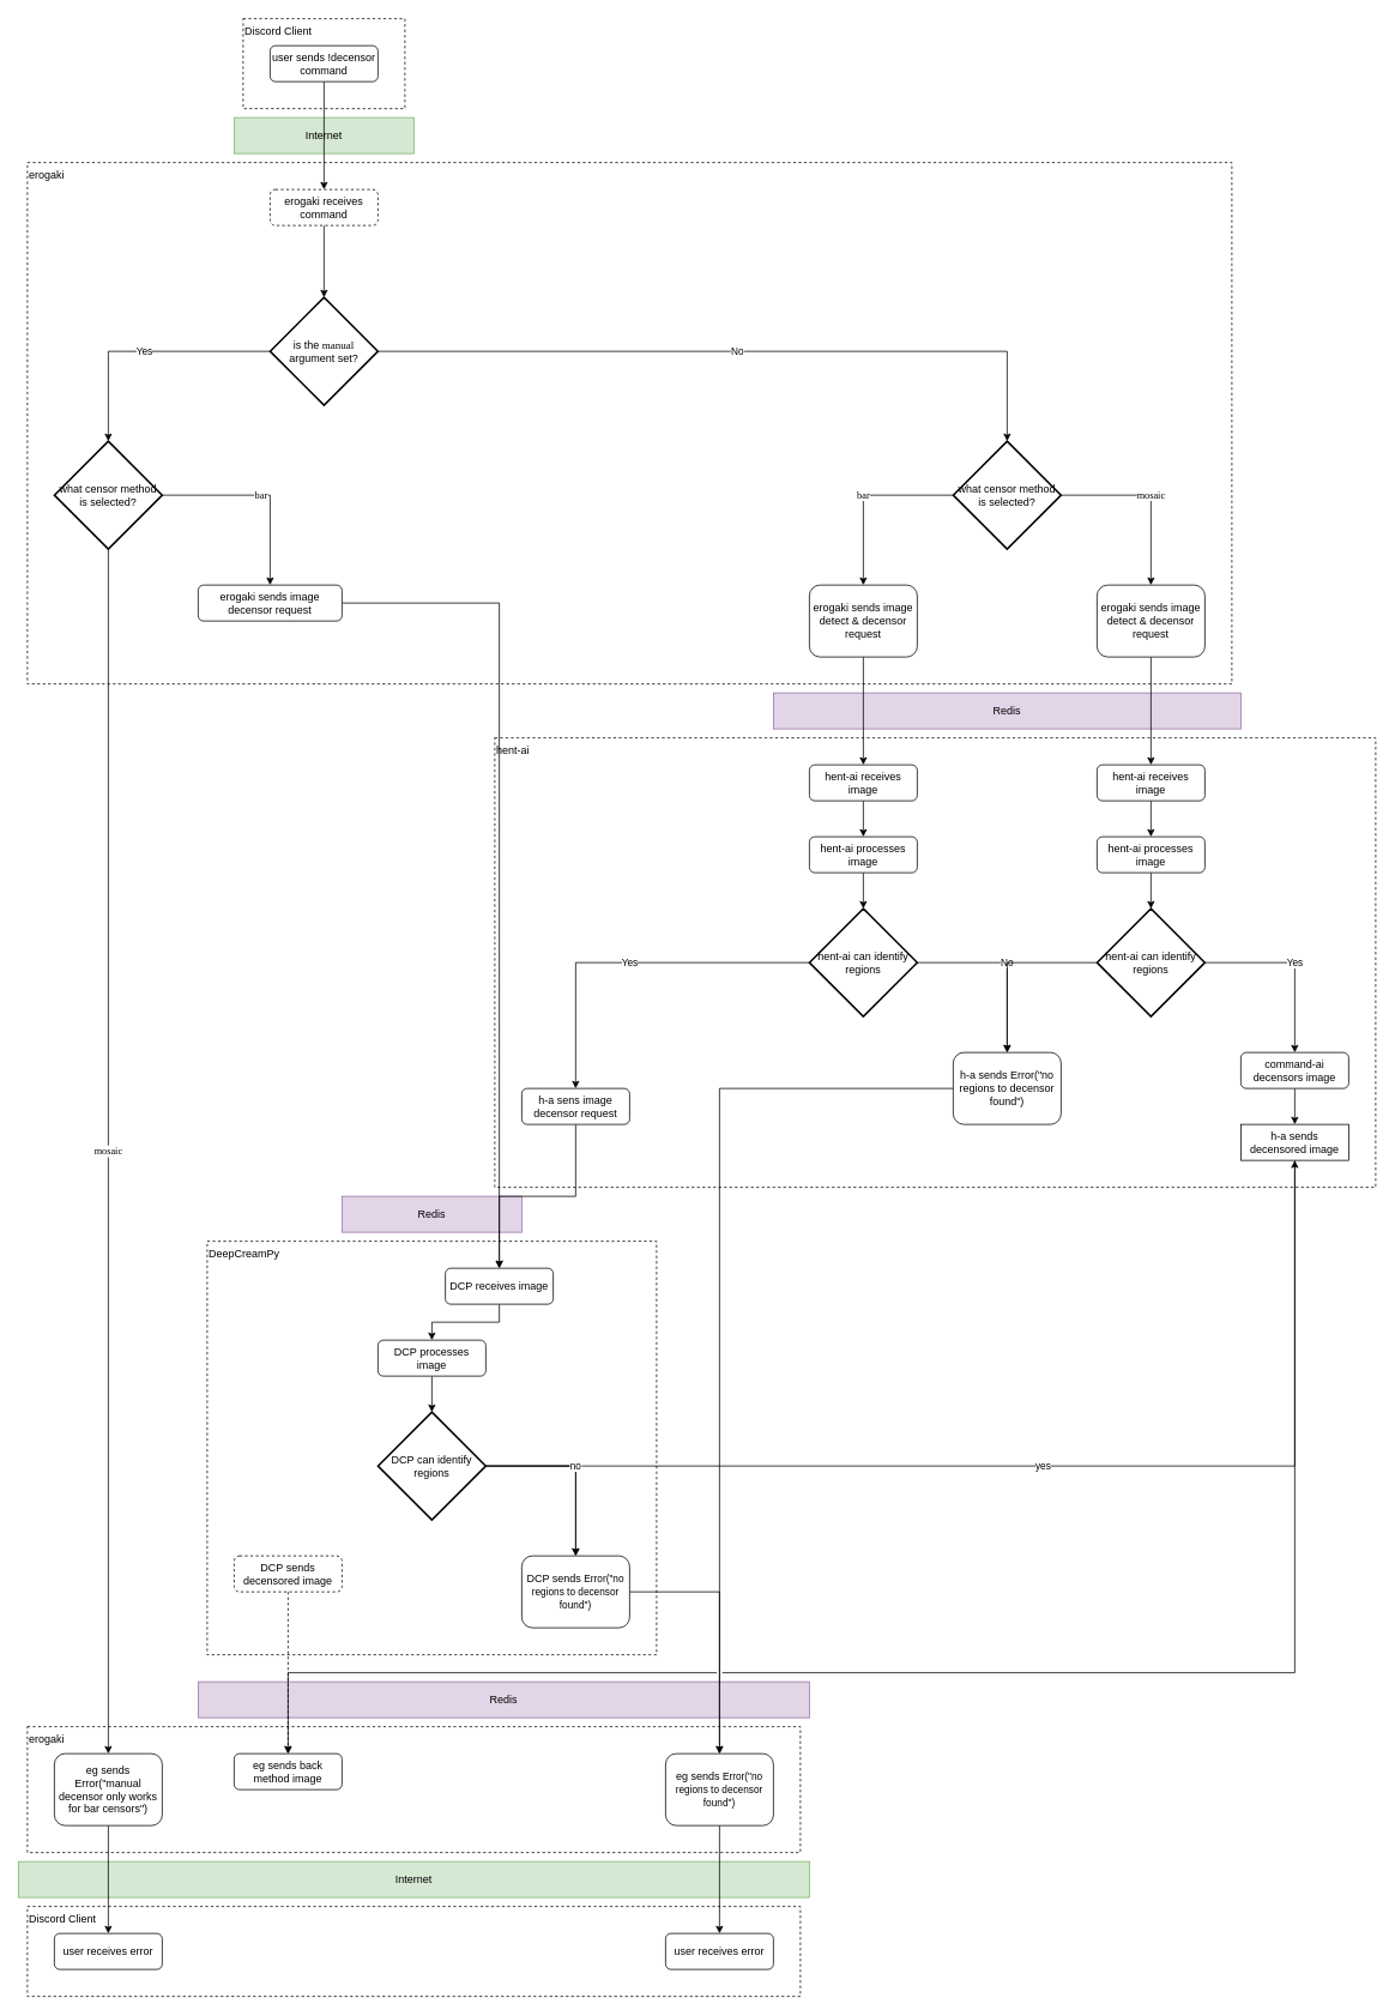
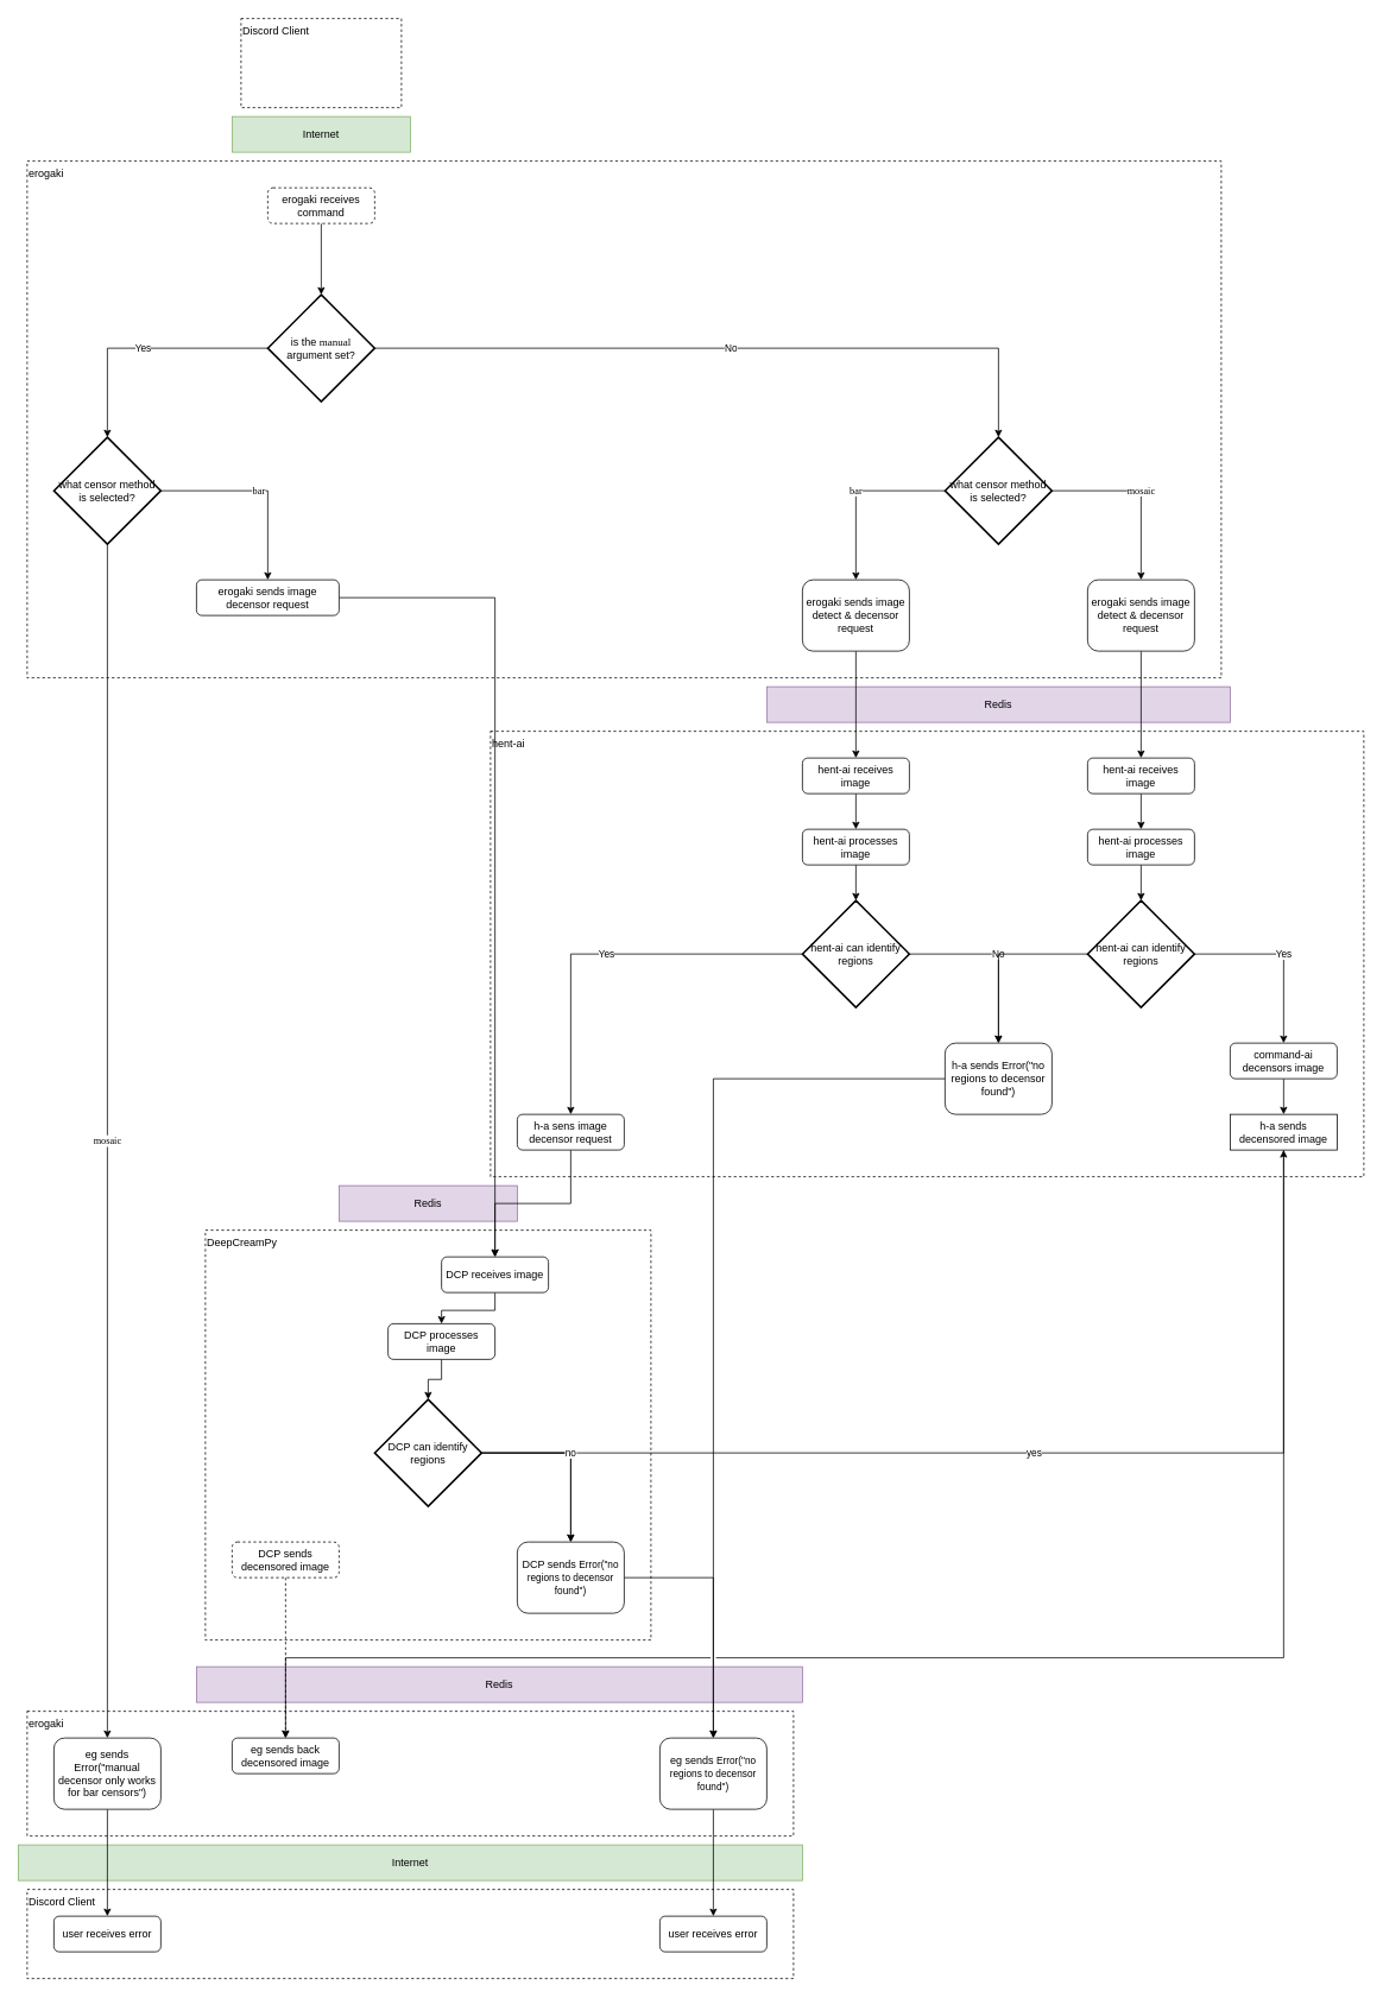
  <mxCell id="0" />
  <mxCell id="1" parent="0" />
  <mxCell id="2" value="Internet" style="rounded=0;whiteSpace=wrap;html=1;fontFamily=Helvetica;fillColor=#d5e8d4;strokeColor=#82b366;" vertex="1" parent="1"><mxGeometry x="260" y="130" width="200" height="40" as="geometry" /></mxCell>
  <mxCell id="3" value="Internet" style="rounded=0;whiteSpace=wrap;html=1;fontFamily=Helvetica;fillColor=#d5e8d4;strokeColor=#82b366;" vertex="1" parent="1"><mxGeometry x="20" y="2070" width="880" height="40" as="geometry" /></mxCell>
  <mxCell id="4" value="Discord Client" style="rounded=0;whiteSpace=wrap;html=1;fontFamily=Helvetica;align=left;verticalAlign=top;dashed=1;" vertex="1" parent="1"><mxGeometry x="270" y="20" width="180" height="100" as="geometry" /></mxCell>
  <mxCell id="5" value="erogaki" style="rounded=0;whiteSpace=wrap;html=1;fontFamily=Helvetica;align=left;verticalAlign=top;dashed=1;" vertex="1" parent="1"><mxGeometry x="30" y="180" width="1340" height="580" as="geometry" /></mxCell>
  <mxCell id="6" value="hent-ai" style="rounded=0;whiteSpace=wrap;html=1;fontFamily=Helvetica;align=left;verticalAlign=top;dashed=1;" vertex="1" parent="1"><mxGeometry x="550" y="820" width="980" height="500" as="geometry" /></mxCell>
  <mxCell id="7" value="DeepCreamPy" style="rounded=0;whiteSpace=wrap;html=1;fontFamily=Helvetica;align=left;verticalAlign=top;dashed=1;" vertex="1" parent="1"><mxGeometry x="230" y="1380" width="500" height="460" as="geometry" /></mxCell>
  <mxCell id="8" value="erogaki" style="rounded=0;whiteSpace=wrap;html=1;fontFamily=Helvetica;align=left;verticalAlign=top;dashed=1;" vertex="1" parent="1"><mxGeometry x="30" y="1920" width="860" height="140" as="geometry" /></mxCell>
  <mxCell id="9" value="Discord Client" style="rounded=0;whiteSpace=wrap;html=1;fontFamily=Helvetica;align=left;verticalAlign=top;dashed=1;" vertex="1" parent="1"><mxGeometry x="30" y="2120" width="860" height="100" as="geometry" /></mxCell>
  <mxCell id="10" value="Redis" style="rounded=0;whiteSpace=wrap;html=1;fontFamily=Helvetica;fillColor=#e1d5e7;strokeColor=#9673a6;" vertex="1" parent="1"><mxGeometry x="220" y="1870" width="680" height="40" as="geometry" /></mxCell>
  <mxCell id="11" value="Redis" style="rounded=0;whiteSpace=wrap;html=1;fontFamily=Helvetica;fillColor=#e1d5e7;strokeColor=#9673a6;" vertex="1" parent="1"><mxGeometry x="860" y="770" width="520" height="40" as="geometry" /></mxCell>
  <mxCell id="12" value="Redis" style="rounded=0;whiteSpace=wrap;html=1;fontFamily=Helvetica;fillColor=#e1d5e7;strokeColor=#9673a6;" vertex="1" parent="1"><mxGeometry x="380" y="1330" width="200" height="40" as="geometry" /></mxCell>
  <mxCell id="13" style="edgeStyle=orthogonalEdgeStyle;rounded=0;orthogonalLoop=1;jettySize=auto;html=1;entryX=0.5;entryY=0;entryDx=0;entryDy=0;entryPerimeter=0;" edge="1" parent="1" source="14" target="17"><mxGeometry relative="1" as="geometry" /></mxCell>
  <mxCell id="14" value="erogaki receives command" style="rounded=1;whiteSpace=wrap;html=1;dashed=1;" vertex="1" parent="1"><mxGeometry x="300" y="210" width="120" height="40" as="geometry" /></mxCell>
  <mxCell id="15" value="Yes" style="edgeStyle=orthogonalEdgeStyle;rounded=0;orthogonalLoop=1;jettySize=auto;html=1;entryX=0.5;entryY=0;entryDx=0;entryDy=0;entryPerimeter=0;" edge="1" parent="1" source="17" target="20"><mxGeometry relative="1" as="geometry" /></mxCell>
  <mxCell id="16" value="No" style="edgeStyle=orthogonalEdgeStyle;rounded=0;orthogonalLoop=1;jettySize=auto;html=1;entryX=0.5;entryY=0;entryDx=0;entryDy=0;entryPerimeter=0;" edge="1" parent="1" source="17" target="23"><mxGeometry relative="1" as="geometry"><mxPoint x="518.08" y="494.8" as="targetPoint" /></mxGeometry></mxCell>
  <mxCell id="17" value="&lt;p&gt;is the &lt;font face=&quot;JetBrains Mono NL&quot;&gt;manual&lt;/font&gt; argument set?&lt;/p&gt;" style="strokeWidth=2;html=1;shape=mxgraph.flowchart.decision;whiteSpace=wrap;" vertex="1" parent="1"><mxGeometry x="300" y="330" width="120" height="120" as="geometry" /></mxCell>
  <mxCell id="18" value="bar" style="edgeStyle=orthogonalEdgeStyle;rounded=0;orthogonalLoop=1;jettySize=auto;html=1;fontFamily=JetBrains Mono NL;exitX=1;exitY=0.5;exitDx=0;exitDy=0;exitPerimeter=0;" edge="1" parent="1" source="20" target="25"><mxGeometry relative="1" as="geometry"><mxPoint x="310" y="1210" as="sourcePoint" /></mxGeometry></mxCell>
  <mxCell id="19" value="mosaic" style="edgeStyle=orthogonalEdgeStyle;rounded=0;orthogonalLoop=1;jettySize=auto;html=1;entryX=0.5;entryY=0;entryDx=0;entryDy=0;fontFamily=JetBrains Mono NL;" edge="1" parent="1" source="20" target="41"><mxGeometry relative="1" as="geometry" /></mxCell>
  <mxCell id="20" value="&lt;p&gt;what censor method is selected?&lt;/p&gt;" style="strokeWidth=2;html=1;shape=mxgraph.flowchart.decision;whiteSpace=wrap;" vertex="1" parent="1"><mxGeometry x="60" y="490" width="120" height="120" as="geometry" /></mxCell>
  <mxCell id="21" value="bar" style="edgeStyle=orthogonalEdgeStyle;rounded=0;orthogonalLoop=1;jettySize=auto;html=1;fontFamily=JetBrains Mono NL;" edge="1" parent="1" source="23" target="47"><mxGeometry relative="1" as="geometry" /></mxCell>
  <mxCell id="22" value="&lt;font face=&quot;JetBrains Mono NL&quot;&gt;mosaic&lt;/font&gt;" style="edgeStyle=orthogonalEdgeStyle;rounded=0;orthogonalLoop=1;jettySize=auto;html=1;fontFamily=Helvetica;" edge="1" parent="1" source="23" target="60"><mxGeometry relative="1" as="geometry" /></mxCell>
  <mxCell id="23" value="&lt;p&gt;what censor method is selected?&lt;/p&gt;" style="strokeWidth=2;html=1;shape=mxgraph.flowchart.decision;whiteSpace=wrap;" vertex="1" parent="1"><mxGeometry x="1060" y="490" width="120" height="120" as="geometry" /></mxCell>
  <mxCell id="24" style="edgeStyle=orthogonalEdgeStyle;rounded=0;orthogonalLoop=1;jettySize=auto;html=1;entryX=0.5;entryY=0;entryDx=0;entryDy=0;" edge="1" parent="1" source="25" target="29"><mxGeometry relative="1" as="geometry" /></mxCell>
  <mxCell id="25" value="erogaki sends image decensor request" style="rounded=1;whiteSpace=wrap;html=1;" vertex="1" parent="1"><mxGeometry x="220" y="650" width="160" height="40" as="geometry" /></mxCell>
- <mxCell id="26" style="edgeStyle=orthogonalEdgeStyle;rounded=0;orthogonalLoop=1;jettySize=auto;html=1;entryX=0.5;entryY=0;entryDx=0;entryDy=0;" edge="1" parent="1" source="27" target="14"><mxGeometry relative="1" as="geometry" /></mxCell>
- <mxCell id="27" value="user sends !decensor command" style="rounded=1;whiteSpace=wrap;html=1;" vertex="1" parent="1"><mxGeometry x="300" y="50" width="120" height="40" as="geometry" /></mxCell>
  <mxCell id="28" style="edgeStyle=orthogonalEdgeStyle;rounded=0;orthogonalLoop=1;jettySize=auto;html=1;entryX=0.5;entryY=0;entryDx=0;entryDy=0;" edge="1" parent="1" source="29" target="31"><mxGeometry relative="1" as="geometry" /></mxCell>
  <mxCell id="29" value="DCP receives image" style="rounded=1;whiteSpace=wrap;html=1;" vertex="1" parent="1"><mxGeometry x="495" y="1410" width="120" height="40" as="geometry" /></mxCell>
  <mxCell id="30" style="edgeStyle=orthogonalEdgeStyle;rounded=0;orthogonalLoop=1;jettySize=auto;html=1;entryX=0.5;entryY=0;entryDx=0;entryDy=0;entryPerimeter=0;" edge="1" parent="1" source="31" target="36"><mxGeometry relative="1" as="geometry" /></mxCell>
- <mxCell id="31" value="DCP processes image" style="rounded=1;whiteSpace=wrap;html=1;" vertex="1" parent="1"><mxGeometry x="420" y="1490" width="120" height="40" as="geometry" /></mxCell>
+ <mxCell id="31" value="DCP processes image" style="rounded=1;whiteSpace=wrap;html=1;" vertex="1" parent="1"><mxGeometry x="435" y="1485" width="120" height="40" as="geometry" /></mxCell>
  <mxCell id="32" style="edgeStyle=orthogonalEdgeStyle;rounded=0;orthogonalLoop=1;jettySize=auto;html=1;entryX=0.5;entryY=0;entryDx=0;entryDy=0;fontFamily=JetBrains Mono NL;dashed=1;" edge="1" parent="1" source="33" target="39"><mxGeometry relative="1" as="geometry" /></mxCell>
  <mxCell id="33" value="DCP sends decensored image" style="rounded=1;whiteSpace=wrap;html=1;dashed=1;" vertex="1" parent="1"><mxGeometry x="260" y="1730" width="120" height="40" as="geometry" /></mxCell>
  <mxCell id="34" value="yes" style="edgeStyle=orthogonalEdgeStyle;rounded=0;orthogonalLoop=1;jettySize=auto;html=1;" edge="1" parent="1" source="36" target="71"><mxGeometry relative="1" as="geometry" /></mxCell>
  <mxCell id="35" value="no" style="edgeStyle=orthogonalEdgeStyle;rounded=0;orthogonalLoop=1;jettySize=auto;html=1;entryX=0.5;entryY=0;entryDx=0;entryDy=0;fontFamily=Helvetica;" edge="1" parent="1" source="36" target="38"><mxGeometry relative="1" as="geometry" /></mxCell>
  <mxCell id="36" value="&lt;p&gt;DCP can identify regions&lt;/p&gt;" style="strokeWidth=2;html=1;shape=mxgraph.flowchart.decision;whiteSpace=wrap;" vertex="1" parent="1"><mxGeometry x="420" y="1570" width="120" height="120" as="geometry" /></mxCell>
  <mxCell id="37" style="edgeStyle=orthogonalEdgeStyle;rounded=0;orthogonalLoop=1;jettySize=auto;html=1;entryX=0.5;entryY=0;entryDx=0;entryDy=0;fontFamily=JetBrains Mono NL;" edge="1" parent="1" source="38" target="43"><mxGeometry relative="1" as="geometry" /></mxCell>
  <mxCell id="38" value="DCP sends&amp;nbsp;&lt;span style=&quot;font-size: 11px ; background-color: rgb(255 , 255 , 255)&quot;&gt;Error(&quot;no regions to decensor found&quot;)&lt;/span&gt;" style="rounded=1;whiteSpace=wrap;html=1;" vertex="1" parent="1"><mxGeometry x="580" y="1730" width="120" height="80" as="geometry" /></mxCell>
- <mxCell id="39" value="eg sends back method image" style="rounded=1;whiteSpace=wrap;html=1;" vertex="1" parent="1"><mxGeometry x="260" y="1950" width="120" height="40" as="geometry" /></mxCell>
+ <mxCell id="39" value="eg sends back decensored image" style="rounded=1;whiteSpace=wrap;html=1;" vertex="1" parent="1"><mxGeometry x="260" y="1950" width="120" height="40" as="geometry" /></mxCell>
  <mxCell id="40" style="edgeStyle=orthogonalEdgeStyle;rounded=0;orthogonalLoop=1;jettySize=auto;html=1;fontFamily=JetBrains Mono NL;" edge="1" parent="1" source="41" target="45"><mxGeometry relative="1" as="geometry" /></mxCell>
  <mxCell id="41" value="eg sends Error(&quot;manual decensor only works for bar censors&quot;)" style="rounded=1;whiteSpace=wrap;html=1;" vertex="1" parent="1"><mxGeometry x="60" y="1950" width="120" height="80" as="geometry" /></mxCell>
  <mxCell id="42" style="edgeStyle=orthogonalEdgeStyle;rounded=0;orthogonalLoop=1;jettySize=auto;html=1;entryX=0.5;entryY=0;entryDx=0;entryDy=0;fontFamily=Helvetica;" edge="1" parent="1" source="43" target="44"><mxGeometry relative="1" as="geometry" /></mxCell>
  <mxCell id="43" value="eg sends&amp;nbsp;&lt;span style=&quot;font-size: 11px ; background-color: rgb(255 , 255 , 255)&quot;&gt;Error(&quot;no regions to decensor found&quot;)&lt;/span&gt;" style="rounded=1;whiteSpace=wrap;html=1;" vertex="1" parent="1"><mxGeometry x="740" y="1950" width="120" height="80" as="geometry" /></mxCell>
  <mxCell id="44" value="user receives error" style="rounded=1;whiteSpace=wrap;html=1;" vertex="1" parent="1"><mxGeometry x="740" y="2150" width="120" height="40" as="geometry" /></mxCell>
  <mxCell id="45" value="user receives error" style="rounded=1;whiteSpace=wrap;html=1;" vertex="1" parent="1"><mxGeometry x="60" y="2150" width="120" height="40" as="geometry" /></mxCell>
  <mxCell id="46" style="edgeStyle=orthogonalEdgeStyle;rounded=0;orthogonalLoop=1;jettySize=auto;html=1;fontFamily=Helvetica;" edge="1" parent="1" source="47" target="49"><mxGeometry relative="1" as="geometry" /></mxCell>
  <mxCell id="47" value="erogaki sends image detect &amp;amp; decensor request" style="rounded=1;whiteSpace=wrap;html=1;" vertex="1" parent="1"><mxGeometry x="900" y="650" width="120" height="80" as="geometry" /></mxCell>
  <mxCell id="48" style="edgeStyle=orthogonalEdgeStyle;rounded=0;orthogonalLoop=1;jettySize=auto;html=1;entryX=0.5;entryY=0;entryDx=0;entryDy=0;fontFamily=Helvetica;" edge="1" parent="1" source="49" target="58"><mxGeometry relative="1" as="geometry" /></mxCell>
  <mxCell id="49" value="hent-ai receives image" style="rounded=1;whiteSpace=wrap;html=1;" vertex="1" parent="1"><mxGeometry x="900" y="850" width="120" height="40" as="geometry" /></mxCell>
  <mxCell id="50" value="Yes" style="edgeStyle=orthogonalEdgeStyle;rounded=0;orthogonalLoop=1;jettySize=auto;html=1;entryX=0.5;entryY=0;entryDx=0;entryDy=0;fontFamily=Helvetica;" edge="1" parent="1" source="52" target="54"><mxGeometry relative="1" as="geometry" /></mxCell>
  <mxCell id="51" value="No" style="edgeStyle=orthogonalEdgeStyle;rounded=0;orthogonalLoop=1;jettySize=auto;html=1;entryX=0.5;entryY=0;entryDx=0;entryDy=0;fontFamily=Helvetica;" edge="1" parent="1" source="52" target="56"><mxGeometry relative="1" as="geometry" /></mxCell>
  <mxCell id="52" value="&lt;p&gt;hent-ai can identify regions&lt;/p&gt;" style="strokeWidth=2;html=1;shape=mxgraph.flowchart.decision;whiteSpace=wrap;" vertex="1" parent="1"><mxGeometry x="900" y="1010" width="120" height="120" as="geometry" /></mxCell>
  <mxCell id="53" style="edgeStyle=orthogonalEdgeStyle;rounded=0;orthogonalLoop=1;jettySize=auto;html=1;entryX=0.5;entryY=0;entryDx=0;entryDy=0;fontFamily=Helvetica;" edge="1" parent="1" source="54" target="29"><mxGeometry relative="1" as="geometry" /></mxCell>
- <mxCell id="54" value="h-a sens image decensor request" style="rounded=1;whiteSpace=wrap;html=1;" vertex="1" parent="1"><mxGeometry x="580" y="1210" width="120" height="40" as="geometry" /></mxCell>
+ <mxCell id="54" value="h-a sens image decensor request" style="rounded=1;whiteSpace=wrap;html=1;" vertex="1" parent="1"><mxGeometry x="580" y="1250" width="120" height="40" as="geometry" /></mxCell>
  <mxCell id="55" style="edgeStyle=orthogonalEdgeStyle;rounded=0;orthogonalLoop=1;jettySize=auto;html=1;entryX=0.5;entryY=0;entryDx=0;entryDy=0;fontFamily=Helvetica;" edge="1" parent="1" source="56" target="43"><mxGeometry relative="1" as="geometry" /></mxCell>
  <mxCell id="56" value="h-a sends Error(&quot;no regions to decensor found&quot;)" style="rounded=1;whiteSpace=wrap;html=1;" vertex="1" parent="1"><mxGeometry x="1060" y="1170" width="120" height="80" as="geometry" /></mxCell>
  <mxCell id="57" style="edgeStyle=orthogonalEdgeStyle;rounded=0;orthogonalLoop=1;jettySize=auto;html=1;entryX=0.5;entryY=0;entryDx=0;entryDy=0;entryPerimeter=0;fontFamily=Helvetica;" edge="1" parent="1" source="58" target="52"><mxGeometry relative="1" as="geometry" /></mxCell>
  <mxCell id="58" value="hent-ai processes image" style="rounded=1;whiteSpace=wrap;html=1;" vertex="1" parent="1"><mxGeometry x="900" y="930" width="120" height="40" as="geometry" /></mxCell>
  <mxCell id="59" style="edgeStyle=orthogonalEdgeStyle;rounded=0;orthogonalLoop=1;jettySize=auto;html=1;entryX=0.5;entryY=0;entryDx=0;entryDy=0;fontFamily=Helvetica;" edge="1" parent="1" source="60" target="62"><mxGeometry relative="1" as="geometry" /></mxCell>
  <mxCell id="60" value="erogaki sends image detect &amp;amp; decensor request" style="rounded=1;whiteSpace=wrap;html=1;" vertex="1" parent="1"><mxGeometry x="1220" y="650" width="120" height="80" as="geometry" /></mxCell>
  <mxCell id="61" style="edgeStyle=orthogonalEdgeStyle;rounded=0;orthogonalLoop=1;jettySize=auto;html=1;entryX=0.5;entryY=0;entryDx=0;entryDy=0;fontFamily=Helvetica;" edge="1" parent="1" source="62" target="64"><mxGeometry relative="1" as="geometry" /></mxCell>
  <mxCell id="62" value="hent-ai receives image" style="rounded=1;whiteSpace=wrap;html=1;" vertex="1" parent="1"><mxGeometry x="1220" y="850" width="120" height="40" as="geometry" /></mxCell>
  <mxCell id="63" style="edgeStyle=orthogonalEdgeStyle;rounded=0;orthogonalLoop=1;jettySize=auto;html=1;entryX=0.5;entryY=0;entryDx=0;entryDy=0;entryPerimeter=0;fontFamily=Helvetica;" edge="1" parent="1" source="64" target="67"><mxGeometry relative="1" as="geometry"><mxPoint x="1280" y="1010" as="targetPoint" /></mxGeometry></mxCell>
  <mxCell id="64" value="hent-ai processes image" style="rounded=1;whiteSpace=wrap;html=1;" vertex="1" parent="1"><mxGeometry x="1220" y="930" width="120" height="40" as="geometry" /></mxCell>
  <mxCell id="65" value="Yes" style="edgeStyle=orthogonalEdgeStyle;rounded=0;orthogonalLoop=1;jettySize=auto;html=1;entryX=0.5;entryY=0;entryDx=0;entryDy=0;fontFamily=Helvetica;" edge="1" parent="1" source="67" target="69"><mxGeometry relative="1" as="geometry" /></mxCell>
  <mxCell id="66" style="edgeStyle=orthogonalEdgeStyle;rounded=0;orthogonalLoop=1;jettySize=auto;html=1;entryX=0.5;entryY=0;entryDx=0;entryDy=0;fontFamily=Helvetica;" edge="1" parent="1" source="67" target="56"><mxGeometry relative="1" as="geometry" /></mxCell>
  <mxCell id="67" value="&lt;p&gt;hent-ai can identify regions&lt;/p&gt;" style="strokeWidth=2;html=1;shape=mxgraph.flowchart.decision;whiteSpace=wrap;" vertex="1" parent="1"><mxGeometry x="1220" y="1010" width="120" height="120" as="geometry" /></mxCell>
  <mxCell id="68" style="edgeStyle=orthogonalEdgeStyle;rounded=0;orthogonalLoop=1;jettySize=auto;html=1;entryX=0.5;entryY=0;entryDx=0;entryDy=0;fontFamily=Helvetica;" edge="1" parent="1" source="69" target="71"><mxGeometry relative="1" as="geometry" /></mxCell>
  <mxCell id="69" value="command-ai decensors image" style="rounded=1;whiteSpace=wrap;html=1;" vertex="1" parent="1"><mxGeometry x="1380" y="1170" width="120" height="40" as="geometry" /></mxCell>
  <mxCell id="70" style="edgeStyle=orthogonalEdgeStyle;rounded=0;orthogonalLoop=1;jettySize=auto;html=1;fontFamily=Helvetica;entryX=0.5;entryY=0;entryDx=0;entryDy=0;jumpStyle=gap;" edge="1" parent="1" source="71" target="39"><mxGeometry relative="1" as="geometry"><mxPoint x="1440" y="1750" as="targetPoint" /><Array as="points"><mxPoint x="1440" y="1860" /><mxPoint x="320" y="1860" /></Array></mxGeometry></mxCell>
  <mxCell id="71" value="h-a sends decensored image" style="whiteSpace=wrap;html=1;rounded=0;" vertex="1" parent="1"><mxGeometry x="1380" y="1250" width="120" height="40" as="geometry" /></mxCell>
  <mxCell id="72" value="no" style="edgeStyle=orthogonalEdgeStyle;rounded=0;orthogonalLoop=1;jettySize=auto;html=1;entryX=0.5;entryY=0;entryDx=0;entryDy=0;fontFamily=Helvetica;" edge="1" parent="1" source="36" target="38"><mxGeometry relative="1" as="geometry"><mxPoint x="540" y="1630" as="sourcePoint" /><mxPoint x="640" y="1730" as="targetPoint" /><Array as="points"><mxPoint x="640" y="1630" /></Array></mxGeometry></mxCell>
